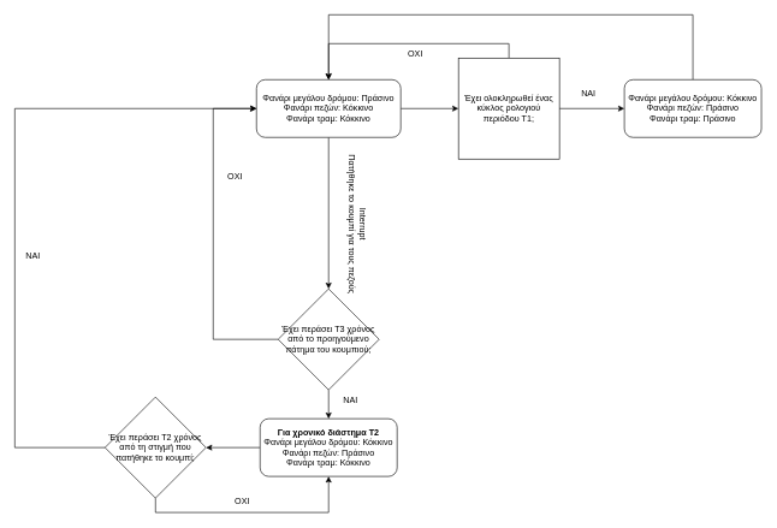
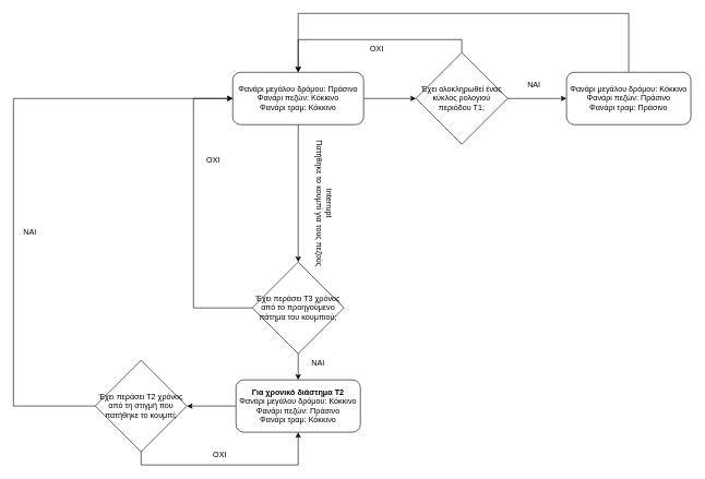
  <mxCell id="0" />
  <mxCell id="1" parent="0" />
  <mxCell id="2" style="edgeStyle=orthogonalEdgeStyle;rounded=0;orthogonalLoop=1;jettySize=auto;html=1;exitX=0.5;exitY=1;exitDx=0;exitDy=0;entryX=0.5;entryY=0;entryDx=0;entryDy=0;" edge="1" parent="1" source="4" target="13"><mxGeometry relative="1" as="geometry" /></mxCell>
  <mxCell id="3" style="edgeStyle=orthogonalEdgeStyle;rounded=0;orthogonalLoop=1;jettySize=auto;html=1;entryX=0;entryY=0.5;entryDx=0;entryDy=0;" edge="1" parent="1" source="4" target="22"><mxGeometry relative="1" as="geometry" /></mxCell>
  <mxCell id="4" value="&lt;div&gt;Φανάρι μεγάλου δρόμου: Πράσινο&lt;/div&gt;&lt;div&gt;Φανάρι πεζών: Κόκκινο&lt;/div&gt;&lt;div&gt;Φανάρι τραμ: Κόκκινο&lt;br&gt;&lt;/div&gt;" style="rounded=1;whiteSpace=wrap;html=1;fontSize=12;glass=0;strokeWidth=1;shadow=0;" vertex="1" parent="1"><mxGeometry x="355" y="110" width="200" height="80" as="geometry" /></mxCell>
  <mxCell id="5" value="" style="edgeStyle=orthogonalEdgeStyle;rounded=0;orthogonalLoop=1;jettySize=auto;html=1;entryX=1;entryY=0.5;entryDx=0;entryDy=0;" edge="1" parent="1" source="6" target="17"><mxGeometry relative="1" as="geometry"><mxPoint x="225" y="620" as="targetPoint" /></mxGeometry></mxCell>
  <mxCell id="6" value="&lt;div&gt;&lt;b&gt;Για χρονικό διάστημα Τ2&lt;/b&gt;&lt;br&gt;&lt;/div&gt;&lt;div&gt;Φανάρι μεγάλου δρόμου: Κόκκινο&lt;/div&gt;&lt;div&gt;Φανάρι πεζών: Πράσινο&lt;br&gt;&lt;/div&gt;&lt;div&gt;Φανάρι τραμ: Κόκκινο&lt;br&gt;&lt;/div&gt;" style="rounded=1;whiteSpace=wrap;html=1;fontSize=12;glass=0;strokeWidth=1;shadow=0;" vertex="1" parent="1"><mxGeometry x="360" y="580" width="190" height="80" as="geometry" /></mxCell>
  <mxCell id="7" style="edgeStyle=orthogonalEdgeStyle;rounded=0;orthogonalLoop=1;jettySize=auto;html=1;" edge="1" parent="1" source="8" target="4"><mxGeometry relative="1" as="geometry"><mxPoint x="455" y="110" as="targetPoint" /><Array as="points"><mxPoint x="960" y="20" /><mxPoint x="455" y="20" /></Array></mxGeometry></mxCell>
  <mxCell id="8" value="&lt;div&gt;Φανάρι μεγάλου δρόμου: Κόκκινο&lt;/div&gt;&lt;div&gt;Φανάρι πεζών: Πράσινο&lt;/div&gt;&lt;div&gt;Φανάρι τραμ: Πράσινο&lt;br&gt;&lt;/div&gt;" style="rounded=1;whiteSpace=wrap;html=1;fontSize=12;glass=0;strokeWidth=1;shadow=0;" vertex="1" parent="1"><mxGeometry x="865" y="110" width="190" height="80" as="geometry" /></mxCell>
  <mxCell id="9" value="&lt;div&gt;Interrupt&lt;/div&gt;&lt;div&gt;Πατήθηκε το κουμπί για τους πεζούς&lt;br&gt;&lt;/div&gt;" style="text;html=1;align=center;verticalAlign=middle;resizable=0;points=[];autosize=1;strokeColor=none;fillColor=none;rotation=90;" vertex="1" parent="1"><mxGeometry x="385" y="290" width="220" height="40" as="geometry" /></mxCell>
  <mxCell id="10" style="edgeStyle=orthogonalEdgeStyle;rounded=0;orthogonalLoop=1;jettySize=auto;html=1;exitX=0;exitY=0.5;exitDx=0;exitDy=0;entryX=0;entryY=0.5;entryDx=0;entryDy=0;" edge="1" parent="1" source="17" target="4"><mxGeometry relative="1" as="geometry"><mxPoint x="85" y="620" as="sourcePoint" /><mxPoint x="345" y="150" as="targetPoint" /><Array as="points"><mxPoint x="20" y="620" /><mxPoint x="20" y="150" /></Array></mxGeometry></mxCell>
  <mxCell id="11" style="edgeStyle=orthogonalEdgeStyle;rounded=0;orthogonalLoop=1;jettySize=auto;html=1;entryX=0.5;entryY=0;entryDx=0;entryDy=0;" edge="1" parent="1" source="13" target="6"><mxGeometry relative="1" as="geometry" /></mxCell>
  <mxCell id="12" style="edgeStyle=orthogonalEdgeStyle;rounded=0;orthogonalLoop=1;jettySize=auto;html=1;entryX=0;entryY=0.5;entryDx=0;entryDy=0;" edge="1" parent="1" source="13" target="4"><mxGeometry relative="1" as="geometry"><Array as="points"><mxPoint x="295" y="470" /><mxPoint x="295" y="150" /></Array></mxGeometry></mxCell>
  <mxCell id="13" value="Έχει περάσει Τ3 χρόνος από το προηγούμενο πάτημα του κουμπιού;" style="rhombus;whiteSpace=wrap;html=1;" vertex="1" parent="1"><mxGeometry x="385" y="400" width="140" height="140" as="geometry" /></mxCell>
  <mxCell id="14" value="ΝΑΙ" style="text;html=1;align=center;verticalAlign=middle;resizable=0;points=[];autosize=1;strokeColor=none;fillColor=none;" vertex="1" parent="1"><mxGeometry x="465" y="540" width="40" height="30" as="geometry" /></mxCell>
  <mxCell id="15" value="ΟΧΙ" style="text;html=1;align=center;verticalAlign=middle;resizable=0;points=[];autosize=1;strokeColor=none;fillColor=none;" vertex="1" parent="1"><mxGeometry x="305" y="230" width="40" height="30" as="geometry" /></mxCell>
  <mxCell id="16" style="edgeStyle=orthogonalEdgeStyle;rounded=0;orthogonalLoop=1;jettySize=auto;html=1;exitX=0.5;exitY=1;exitDx=0;exitDy=0;entryX=0.5;entryY=1;entryDx=0;entryDy=0;" edge="1" parent="1" source="17" target="6"><mxGeometry relative="1" as="geometry" /></mxCell>
  <mxCell id="17" value="Έχει περάσει Τ2 χρόνος από τη στιγμή που πατήθηκε το κουμπί;" style="rhombus;whiteSpace=wrap;html=1;" vertex="1" parent="1"><mxGeometry x="145" y="550" width="140" height="140" as="geometry" /></mxCell>
  <mxCell id="18" value="ΟΧΙ" style="text;html=1;align=center;verticalAlign=middle;resizable=0;points=[];autosize=1;strokeColor=none;fillColor=none;" vertex="1" parent="1"><mxGeometry x="315" y="680" width="40" height="30" as="geometry" /></mxCell>
  <mxCell id="19" value="ΝΑΙ" style="text;html=1;align=center;verticalAlign=middle;resizable=0;points=[];autosize=1;strokeColor=none;fillColor=none;" vertex="1" parent="1"><mxGeometry x="25" y="340" width="40" height="30" as="geometry" /></mxCell>
  <mxCell id="20" style="edgeStyle=orthogonalEdgeStyle;rounded=0;orthogonalLoop=1;jettySize=auto;html=1;exitX=1;exitY=0.5;exitDx=0;exitDy=0;entryX=0;entryY=0.5;entryDx=0;entryDy=0;" edge="1" parent="1" source="22" target="8"><mxGeometry relative="1" as="geometry" /></mxCell>
  <mxCell id="21" style="edgeStyle=orthogonalEdgeStyle;rounded=0;orthogonalLoop=1;jettySize=auto;html=1;entryX=0.5;entryY=0;entryDx=0;entryDy=0;" edge="1" parent="1" source="22" target="4"><mxGeometry relative="1" as="geometry"><Array as="points"><mxPoint x="705" y="60" /><mxPoint x="455" y="60" /></Array></mxGeometry></mxCell>
- <mxCell id="22" value="Έχει ολοκληρωθεί ένας κύκλος ρολογιού περιόδου Τ1;" style="whiteSpace=wrap;html=1;rounded=0;" vertex="1" parent="1"><mxGeometry x="635" y="80" width="140" height="140" as="geometry" /></mxCell>
+ <mxCell id="22" value="Έχει ολοκληρωθεί ένας κύκλος ρολογιού περιόδου Τ1;" style="rhombus;whiteSpace=wrap;html=1;" vertex="1" parent="1"><mxGeometry x="635" y="80" width="140" height="140" as="geometry" /></mxCell>
  <mxCell id="23" value="ΟΧΙ" style="text;html=1;align=center;verticalAlign=middle;resizable=0;points=[];autosize=1;strokeColor=none;fillColor=none;" vertex="1" parent="1"><mxGeometry x="555" y="60" width="40" height="30" as="geometry" /></mxCell>
  <mxCell id="24" value="ΝΑΙ" style="text;html=1;align=center;verticalAlign=middle;resizable=0;points=[];autosize=1;strokeColor=none;fillColor=none;" vertex="1" parent="1"><mxGeometry x="795" y="115" width="40" height="30" as="geometry" /></mxCell>
